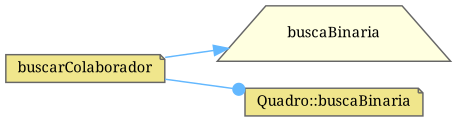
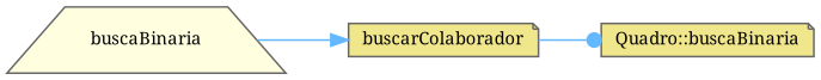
  digraph {
    fontname="Noto Serif"
    rankdir=LR
    node [color=grey40 fillcolor=khaki fontname="Noto Serif" fontsize=10 shape=note style=filled]
    edge [color=steelblue1 fontname="Noto Serif" fontsize=10 labelfontname=Helvetica labelfontsize=10 style=solid]
    n1 [color=gray40 fontcolor=black height=0.2 label=buscarColaborador width=0.4]
    n2 [fillcolor=lightyellow height=0.2 label=buscaBinaria shape=trapezium width=0.4]
    n3 [height=0.2 label="Quadro::buscaBinaria" width=0.4]
-   n1 -> n2 [arrowhead=normal]
+   n2 -> n1 [arrowhead=normal]
    n1 -> n3 [arrowhead=dot]
  }
